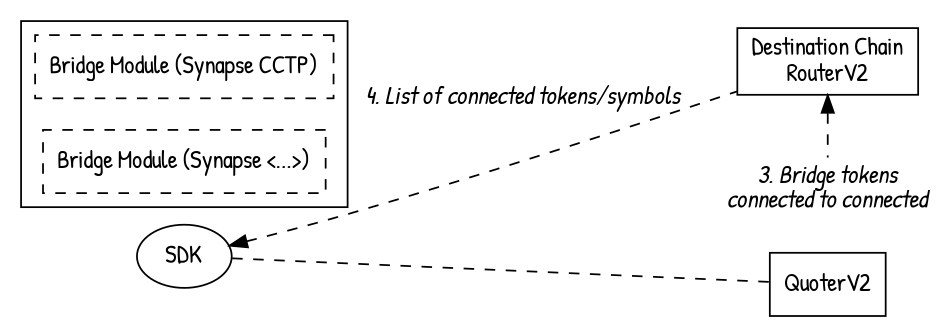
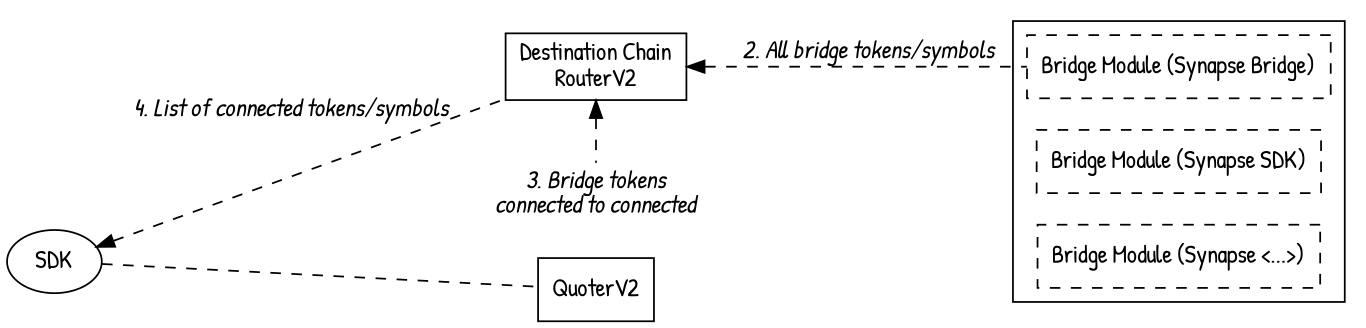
  digraph {
    compound=true
    fontname="Patrick Hand"
    rankdir=LR
    node [fontname="Patrick Hand" shape=rect]
    edge [dir=back fontname="Patrick Hand" style=dashed]
    n1 [label="Destination Chain\nRouterV2"]
    n2 [label=<<I>3. Bridge tokens<br></br>connected to connected</I>> shape=none]
    n3 [label=QuoterV2]
-   n5 [label="Bridge Module (Synapse CCTP)" style=dashed]
+   n4 [label="Bridge Module (Synapse Bridge)" style=dashed]
+   n5 [label="Bridge Module (Synapse SDK)" style=dashed]
    n6 [label="Bridge Module (Synapse <...>)" style=dashed]
    n7 [label=SDK shape=""]
    subgraph sub_1 {
      rank=same
      n1
      n2
      n3
    }
    subgraph cluster_2 {
+     n4
      n5
      n6
    }
    n1 -> n2
+   n1 -> n4 [label=<<I>2. All bridge tokens/symbols</I>>]
    n7 -> n1 [label=<<I>4. List of connected tokens/symbols</I>>]
    n7 -> n3 [dir=none]
  }
